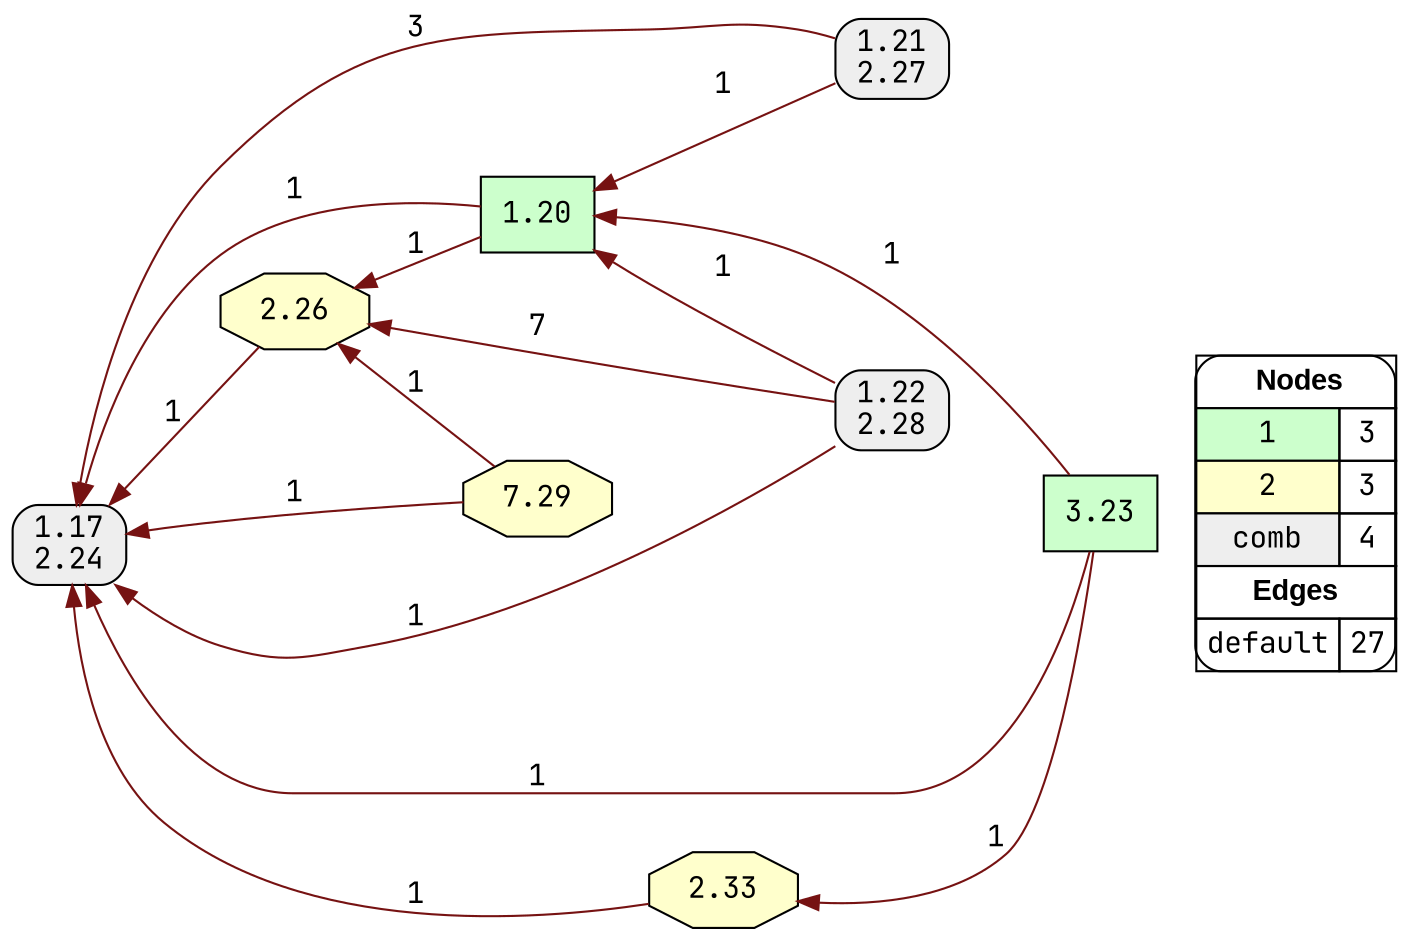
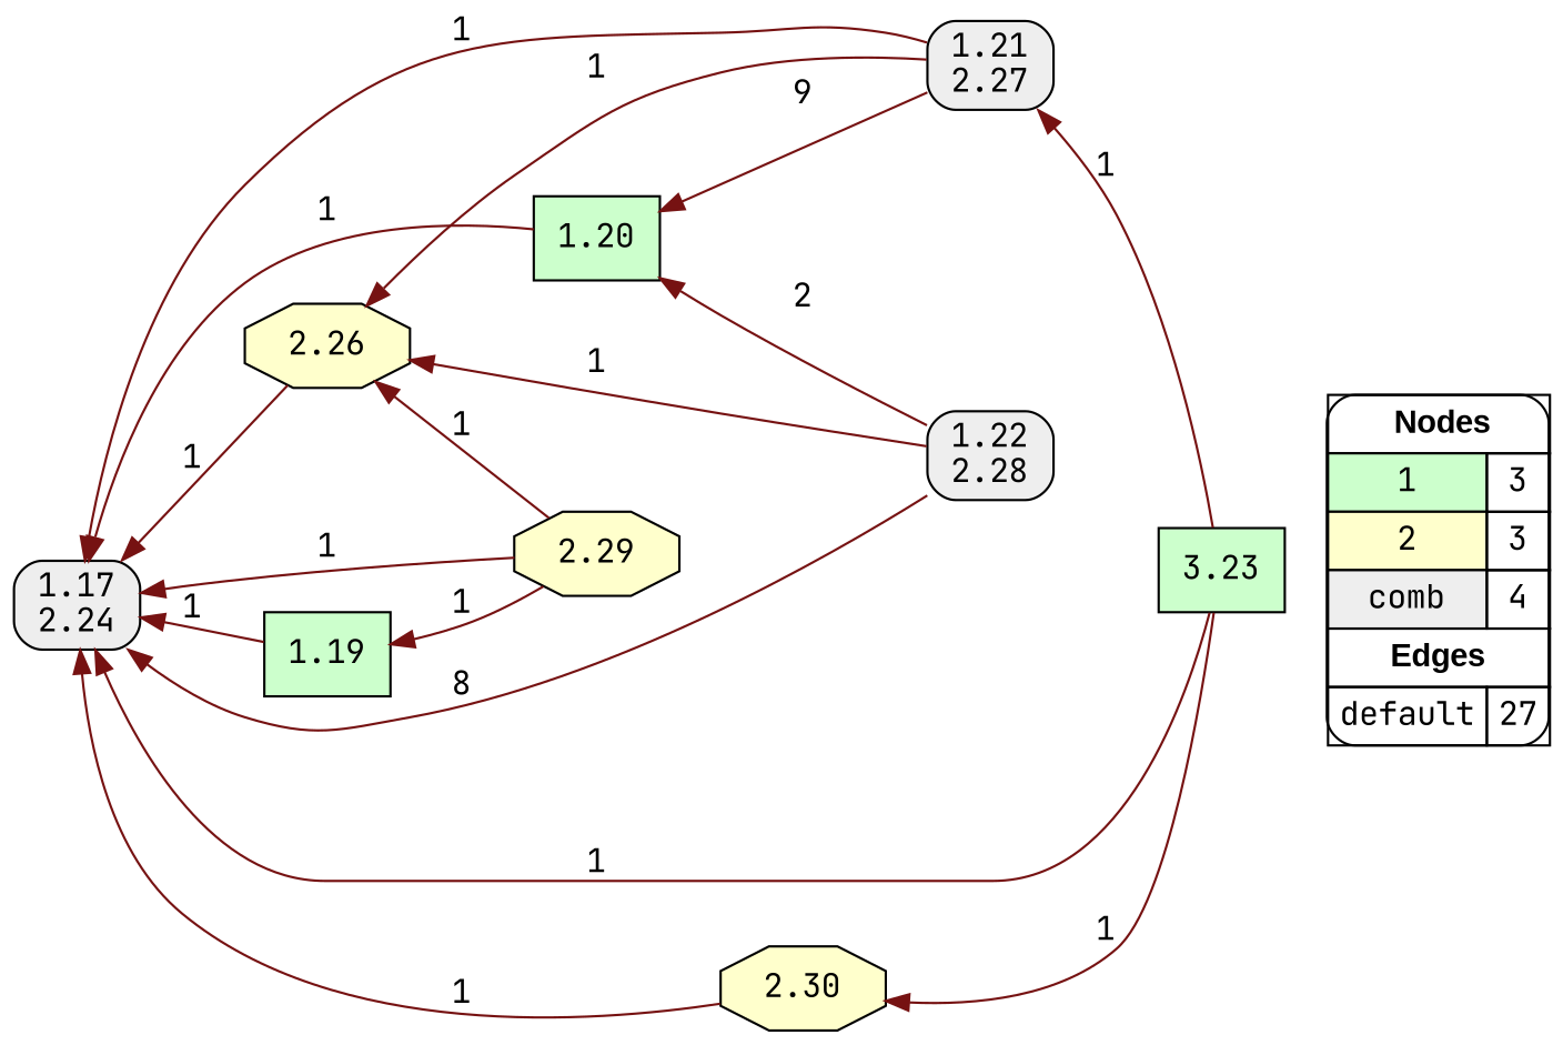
  digraph {
    fontname="JetBrains Mono"
    rankdir=RL
    node [fillcolor="#CCFFCC" fontname="JetBrains Mono" shape=box style=filled]
    edge [arrowhead=normal color="#761212" constraint=true fontname="JetBrains Mono" style=solid]
    n1 [fillcolor=white label=<   <TABLE BORDER="0" CELLBORDER="1" CELLSPACING="0" CELLPADDING="4">  <TR> <TD COLSPAN="2"><font face="Arial Black"> Nodes</font></TD> </TR>  <TR>   <TD bgcolor="#CCFFCC">1</TD>   <TD>3</TD>   </TR>  <TR>   <TD bgcolor="#FFFFCC">2</TD>   <TD>3</TD>   </TR>  <TR>   <TD bgcolor="#EEEEEE">comb</TD>   <TD>4</TD>   </TR>  <TR> <TD COLSPAN="2"><font face = "Arial Black"> Edges </font></TD> </TR>  <TR>   <TD><font color ="#000000">default</font></TD>   <TD>27</TD>   </TR>  </TABLE>   > margin=0 style="filled,rounded"]
    1.20
    "1.17\n2.24" [fillcolor="#EEEEEE" style="filled,rounded"]
+   1.19
    n5 [label=3.23]
-   2.30 [fillcolor="#FFFFCC" shape=octagon label=2.33]
-   2.29 [fillcolor="#FFFFCC" shape=octagon label=7.29]
+   2.30 [fillcolor="#FFFFCC" shape=octagon]
+   2.29 [fillcolor="#FFFFCC" shape=octagon]
    2.26 [fillcolor="#FFFFCC" shape=octagon]
    "1.21\n2.27" [fillcolor="#EEEEEE" style="filled,rounded"]
    "1.22\n2.28" [fillcolor="#EEEEEE" style="filled,rounded"]
    subgraph sub_1 {
      rank=source
      n1
    }
    1.20 -> "1.17\n2.24" [label=1]
-   n5 -> 1.20 [label=1]
+   1.19 -> "1.17\n2.24" [label=1]
+   n5 -> "1.21\n2.27" [label=1]
    n5 -> "1.17\n2.24" [label=1]
    n5 -> 2.30 [label=1]
    2.30 -> "1.17\n2.24" [label=1]
    2.29 -> "1.17\n2.24" [label=1]
+   2.29 -> 1.19 [label=1]
    2.29 -> 2.26 [label=1]
    2.26 -> "1.17\n2.24" [label=1]
-   "1.21\n2.27" -> 1.20 [label=1]
-   "1.21\n2.27" -> "1.17\n2.24" [label=3]
-   1.20 -> 2.26 [label=1]
-   "1.22\n2.28" -> 1.20 [label=1]
-   "1.22\n2.28" -> "1.17\n2.24" [label=1]
-   "1.22\n2.28" -> 2.26 [label=7]
+   "1.21\n2.27" -> 1.20 [label=9]
+   "1.21\n2.27" -> "1.17\n2.24" [label=1]
+   "1.21\n2.27" -> 2.26 [label=1]
+   "1.22\n2.28" -> 1.20 [label=2]
+   "1.22\n2.28" -> "1.17\n2.24" [label=8]
+   "1.22\n2.28" -> 2.26 [label=1]
  }
